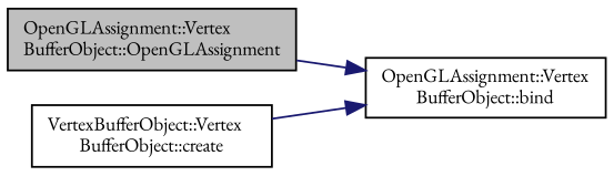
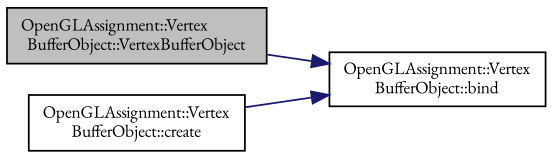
  digraph {
    fontname="EB Garamond"
    rankdir=LR
    node [color=black fillcolor=white fontname="EB Garamond" fontsize=10 shape=record style=filled]
    edge [color=midnightblue fontname="EB Garamond" fontsize=10 labelfontname=Helvetica labelfontsize=10 style=solid]
-   n1 [fillcolor=grey75 fontcolor=black height=0.2 label="OpenGLAssignment::Vertex\lBufferObject::OpenGLAssignment" width=0.4]
+   n1 [fillcolor=grey75 fontcolor=black height=0.2 label="OpenGLAssignment::Vertex\lBufferObject::VertexBufferObject" width=0.4]
    n2 [height=0.2 label="OpenGLAssignment::Vertex\lBufferObject::bind" width=0.4]
-   n3 [height=0.2 label="VertexBufferObject::Vertex\lBufferObject::create" width=0.4]
+   n3 [height=0.2 label="OpenGLAssignment::Vertex\lBufferObject::create" width=0.4]
    n1 -> n2
    n3 -> n2
  }
